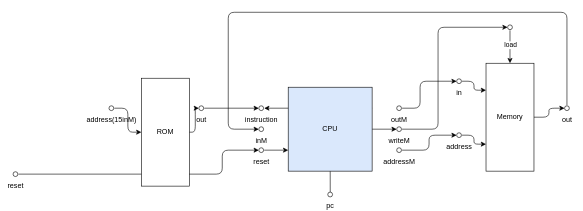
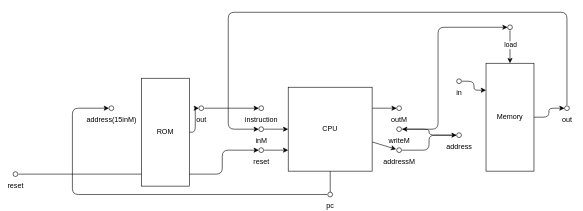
  <mxCell id="0" />
  <mxCell id="1" parent="0" />
  <mxCell id="2" style="edgeStyle=orthogonalEdgeStyle;html=1;entryX=0.1;entryY=0.5;entryDx=0;entryDy=0;entryPerimeter=0;" edge="1" parent="1" source="3" target="12"><mxGeometry relative="1" as="geometry"><Array as="points"><mxPoint x="370" y="290" /><mxPoint x="370" y="250" /></Array></mxGeometry></mxCell>
  <mxCell id="3" value="reset" style="verticalLabelPosition=bottom;shadow=0;dashed=0;align=center;html=1;verticalAlign=top;shape=mxgraph.electrical.logic_gates.inverting_contact;" vertex="1" parent="1"><mxGeometry x="20" y="285" width="10" height="10" as="geometry" /></mxCell>
- <mxCell id="4" style="edgeStyle=none;html=1;exitX=1;exitY=0.25;exitDx=0;exitDy=0;" edge="1" parent="1" source="7" target="8"><mxGeometry relative="1" as="geometry" /></mxCell>
- <mxCell id="5" style="edgeStyle=none;html=1;entryX=0.1;entryY=0.5;entryDx=0;entryDy=0;entryPerimeter=0;" edge="1" parent="1" source="7" target="16"><mxGeometry relative="1" as="geometry" /></mxCell>
+ <mxCell id="4" style="edgeStyle=none;html=1;exitX=1;exitY=0.25;exitDx=0;exitDy=0;entryX=0.1;entryY=0.5;entryDx=0;entryDy=0;entryPerimeter=0;" edge="1" parent="1" source="7" target="14"><mxGeometry relative="1" as="geometry" /></mxCell>
+ <mxCell id="5" style="edgeStyle=none;html=1;" edge="1" parent="1" source="7" target="18"><mxGeometry relative="1" as="geometry" /></mxCell>
  <mxCell id="6" style="edgeStyle=none;html=1;entryX=0.514;entryY=0.129;entryDx=0;entryDy=0;entryPerimeter=0;endArrow=none;" edge="1" parent="1" source="7" target="20"><mxGeometry relative="1" as="geometry" /></mxCell>
- <mxCell id="7" value="CPU" style="whiteSpace=wrap;html=1;aspect=fixed;fillColor=#dae8fc;" vertex="1" parent="1"><mxGeometry x="480" y="145" width="140" height="140" as="geometry" /></mxCell>
+ <mxCell id="7" value="CPU" style="whiteSpace=wrap;html=1;aspect=fixed;" vertex="1" parent="1"><mxGeometry x="480" y="145" width="140" height="140" as="geometry" /></mxCell>
  <mxCell id="8" value="instruction" style="verticalLabelPosition=bottom;shadow=0;dashed=0;align=center;html=1;verticalAlign=top;shape=mxgraph.electrical.logic_gates.inverting_contact;" vertex="1" parent="1"><mxGeometry x="430" y="175" width="10" height="10" as="geometry" /></mxCell>
+ <mxCell id="9" style="edgeStyle=none;html=1;entryX=0;entryY=0.5;entryDx=0;entryDy=0;" edge="1" parent="1" source="10" target="7"><mxGeometry relative="1" as="geometry" /></mxCell>
  <mxCell id="10" value="inM" style="verticalLabelPosition=bottom;shadow=0;dashed=0;align=center;html=1;verticalAlign=top;shape=mxgraph.electrical.logic_gates.inverting_contact;" vertex="1" parent="1"><mxGeometry x="430" y="210" width="10" height="10" as="geometry" /></mxCell>
  <mxCell id="11" style="edgeStyle=none;html=1;entryX=0;entryY=0.75;entryDx=0;entryDy=0;" edge="1" parent="1" source="12" target="7"><mxGeometry relative="1" as="geometry" /></mxCell>
  <mxCell id="12" value="reset" style="verticalLabelPosition=bottom;shadow=0;dashed=0;align=center;html=1;verticalAlign=top;shape=mxgraph.electrical.logic_gates.inverting_contact;" vertex="1" parent="1"><mxGeometry x="430" y="245" width="10" height="10" as="geometry" /></mxCell>
- <mxCell id="13" style="edgeStyle=orthogonalEdgeStyle;html=1;entryX=0.1;entryY=0.5;entryDx=0;entryDy=0;entryPerimeter=0;" edge="1" parent="1" source="14" target="24"><mxGeometry relative="1" as="geometry"><Array as="points"><mxPoint x="700" y="180" /><mxPoint x="700" y="135" /></Array></mxGeometry></mxCell>
  <mxCell id="14" value="outM" style="verticalLabelPosition=bottom;shadow=0;dashed=0;align=center;html=1;verticalAlign=top;shape=mxgraph.electrical.logic_gates.inverting_contact;" vertex="1" parent="1"><mxGeometry x="660" y="175" width="10" height="10" as="geometry" /></mxCell>
  <mxCell id="15" style="edgeStyle=orthogonalEdgeStyle;html=1;entryX=0.1;entryY=0.5;entryDx=0;entryDy=0;entryPerimeter=0;" edge="1" parent="1" source="16" target="29"><mxGeometry relative="1" as="geometry"><Array as="points"><mxPoint x="730" y="215" /><mxPoint x="730" y="45" /></Array></mxGeometry></mxCell>
  <mxCell id="16" value="writeM" style="verticalLabelPosition=bottom;shadow=0;dashed=0;align=center;html=1;verticalAlign=top;shape=mxgraph.electrical.logic_gates.inverting_contact;" vertex="1" parent="1"><mxGeometry x="660" y="210" width="10" height="10" as="geometry" /></mxCell>
  <mxCell id="17" style="edgeStyle=orthogonalEdgeStyle;html=1;entryX=0.1;entryY=0.5;entryDx=0;entryDy=0;entryPerimeter=0;" edge="1" parent="1" source="18" target="26"><mxGeometry relative="1" as="geometry" /></mxCell>
  <mxCell id="18" value="addressM" style="verticalLabelPosition=bottom;shadow=0;dashed=0;align=center;html=1;verticalAlign=top;shape=mxgraph.electrical.logic_gates.inverting_contact;" vertex="1" parent="1"><mxGeometry x="660" y="245" width="10" height="10" as="geometry" /></mxCell>
+ <mxCell id="19" style="edgeStyle=orthogonalEdgeStyle;html=1;entryX=0.1;entryY=0.5;entryDx=0;entryDy=0;entryPerimeter=0;" edge="1" parent="1" source="20" target="35"><mxGeometry relative="1" as="geometry"><Array as="points"><mxPoint x="120" y="324" /><mxPoint x="120" y="180" /></Array></mxGeometry></mxCell>
  <mxCell id="20" value="pc" style="verticalLabelPosition=bottom;shadow=0;dashed=0;align=center;html=1;verticalAlign=top;shape=mxgraph.electrical.logic_gates.inverting_contact;" vertex="1" parent="1"><mxGeometry x="545" y="319" width="10" height="10" as="geometry" /></mxCell>
  <mxCell id="21" style="edgeStyle=orthogonalEdgeStyle;html=1;entryX=0.1;entryY=0.5;entryDx=0;entryDy=0;entryPerimeter=0;" edge="1" parent="1" source="22" target="31"><mxGeometry relative="1" as="geometry" /></mxCell>
  <mxCell id="22" value="Memory" style="rounded=0;whiteSpace=wrap;html=1;" vertex="1" parent="1"><mxGeometry x="810" y="105" width="80" height="180" as="geometry" /></mxCell>
  <mxCell id="23" style="edgeStyle=orthogonalEdgeStyle;html=1;entryX=0;entryY=0.25;entryDx=0;entryDy=0;" edge="1" parent="1" source="24" target="22"><mxGeometry relative="1" as="geometry" /></mxCell>
  <mxCell id="24" value="in" style="verticalLabelPosition=bottom;shadow=0;dashed=0;align=center;html=1;verticalAlign=top;shape=mxgraph.electrical.logic_gates.inverting_contact;" vertex="1" parent="1"><mxGeometry x="760" y="130" width="10" height="10" as="geometry" /></mxCell>
- <mxCell id="25" style="edgeStyle=orthogonalEdgeStyle;html=1;entryX=0;entryY=0.75;entryDx=0;entryDy=0;" edge="1" parent="1" source="26" target="22"><mxGeometry relative="1" as="geometry" /></mxCell>
+ <mxCell id="25" style="edgeStyle=orthogonalEdgeStyle;html=1;" edge="1" parent="1" source="26" target="16"><mxGeometry relative="1" as="geometry" /></mxCell>
  <mxCell id="26" value="address" style="verticalLabelPosition=bottom;shadow=0;dashed=0;align=center;html=1;verticalAlign=top;shape=mxgraph.electrical.logic_gates.inverting_contact;" vertex="1" parent="1"><mxGeometry x="760" y="220" width="10" height="10" as="geometry" /></mxCell>
  <mxCell id="27" style="edgeStyle=orthogonalEdgeStyle;html=1;entryX=0.5;entryY=0;entryDx=0;entryDy=0;" edge="1" parent="1" source="29" target="22"><mxGeometry relative="1" as="geometry" /></mxCell>
  <mxCell id="28" value="load" style="edgeLabel;html=1;align=center;verticalAlign=middle;resizable=0;points=[];" vertex="1" connectable="0" parent="27"><mxGeometry x="-0.119" relative="1" as="geometry"><mxPoint as="offset" /></mxGeometry></mxCell>
  <mxCell id="29" value="" style="verticalLabelPosition=bottom;shadow=0;dashed=0;align=center;html=1;verticalAlign=top;shape=mxgraph.electrical.logic_gates.inverting_contact;" vertex="1" parent="1"><mxGeometry x="845" y="40" width="10" height="10" as="geometry" /></mxCell>
  <mxCell id="30" style="edgeStyle=orthogonalEdgeStyle;html=1;entryX=0.1;entryY=0.5;entryDx=0;entryDy=0;entryPerimeter=0;" edge="1" parent="1" source="31" target="10"><mxGeometry relative="1" as="geometry"><Array as="points"><mxPoint x="945" y="20" /><mxPoint x="380" y="20" /><mxPoint x="380" y="215" /></Array></mxGeometry></mxCell>
  <mxCell id="31" value="out" style="verticalLabelPosition=bottom;shadow=0;dashed=0;align=center;html=1;verticalAlign=top;shape=mxgraph.electrical.logic_gates.inverting_contact;" vertex="1" parent="1"><mxGeometry x="940" y="175" width="10" height="10" as="geometry" /></mxCell>
  <mxCell id="32" style="edgeStyle=orthogonalEdgeStyle;html=1;entryX=0.1;entryY=0.5;entryDx=0;entryDy=0;entryPerimeter=0;" edge="1" parent="1" source="33" target="37"><mxGeometry relative="1" as="geometry" /></mxCell>
  <mxCell id="33" value="ROM" style="rounded=0;whiteSpace=wrap;html=1;" vertex="1" parent="1"><mxGeometry x="235" y="130" width="80" height="180" as="geometry" /></mxCell>
- <mxCell id="34" style="edgeStyle=orthogonalEdgeStyle;html=1;entryX=0;entryY=0.5;entryDx=0;entryDy=0;" edge="1" parent="1" source="35" target="33"><mxGeometry relative="1" as="geometry" /></mxCell>
  <mxCell id="35" value="address(15inM)" style="verticalLabelPosition=bottom;shadow=0;dashed=0;align=center;html=1;verticalAlign=top;shape=mxgraph.electrical.logic_gates.inverting_contact;" vertex="1" parent="1"><mxGeometry x="180" y="175" width="10" height="10" as="geometry" /></mxCell>
  <mxCell id="36" style="edgeStyle=orthogonalEdgeStyle;html=1;entryX=0.1;entryY=0.5;entryDx=0;entryDy=0;entryPerimeter=0;" edge="1" parent="1" source="37" target="8"><mxGeometry relative="1" as="geometry" /></mxCell>
  <mxCell id="37" value="out" style="verticalLabelPosition=bottom;shadow=0;dashed=0;align=center;html=1;verticalAlign=top;shape=mxgraph.electrical.logic_gates.inverting_contact;" vertex="1" parent="1"><mxGeometry x="330" y="175" width="10" height="10" as="geometry" /></mxCell>
